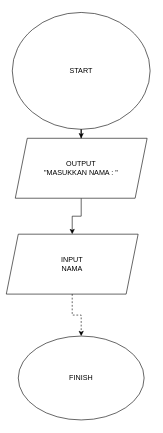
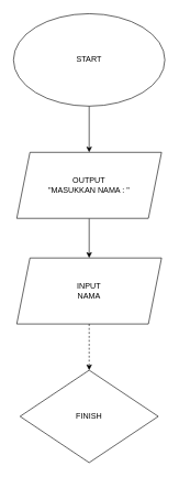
  <mxCell id="0" />
  <mxCell id="1" parent="0" />
  <mxCell id="2" value="" style="edgeStyle=orthogonalEdgeStyle;rounded=0;orthogonalLoop=1;jettySize=auto;html=1;" edge="1" parent="1" source="3" target="5"><mxGeometry relative="1" as="geometry" /></mxCell>
- <mxCell id="3" value="START" style="ellipse;whiteSpace=wrap;html=1;" vertex="1" parent="1"><mxGeometry x="20" y="20" width="230" height="195" as="geometry" /></mxCell>
+ <mxCell id="3" value="START" style="ellipse;whiteSpace=wrap;html=1;" vertex="1" parent="1"><mxGeometry x="20" y="20" width="230" height="140" as="geometry" /></mxCell>
  <mxCell id="4" value="" style="edgeStyle=orthogonalEdgeStyle;rounded=0;orthogonalLoop=1;jettySize=auto;html=1;" edge="1" parent="1" source="5" target="7"><mxGeometry relative="1" as="geometry" /></mxCell>
  <mxCell id="5" value="OUTPUT&lt;br&gt;&quot;MASUKKAN NAMA : &quot;" style="shape=parallelogram;perimeter=parallelogramPerimeter;whiteSpace=wrap;html=1;fixedSize=1;" vertex="1" parent="1"><mxGeometry x="25" y="230" width="220" height="100" as="geometry" /></mxCell>
  <mxCell id="6" value="" style="edgeStyle=orthogonalEdgeStyle;rounded=0;orthogonalLoop=1;jettySize=auto;html=1;dashed=1;" edge="1" parent="1" source="7" target="8"><mxGeometry relative="1" as="geometry" /></mxCell>
- <mxCell id="7" value="INPUT&lt;br&gt;NAMA" style="shape=parallelogram;perimeter=parallelogramPerimeter;whiteSpace=wrap;html=1;fixedSize=1;" vertex="1" parent="1"><mxGeometry x="10" y="390" width="220" height="100" as="geometry" /></mxCell>
- <mxCell id="8" value="FINISH" style="ellipse;whiteSpace=wrap;html=1;" vertex="1" parent="1"><mxGeometry x="30" y="560" width="210" height="140" as="geometry" /></mxCell>
+ <mxCell id="7" value="INPUT&lt;br&gt;NAMA" style="shape=parallelogram;perimeter=parallelogramPerimeter;whiteSpace=wrap;html=1;fixedSize=1;" vertex="1" parent="1"><mxGeometry x="25" y="390" width="220" height="100" as="geometry" /></mxCell>
+ <mxCell id="8" value="FINISH" style="rhombus;whiteSpace=wrap;html=1;" vertex="1" parent="1"><mxGeometry x="30" y="560" width="210" height="140" as="geometry" /></mxCell>
